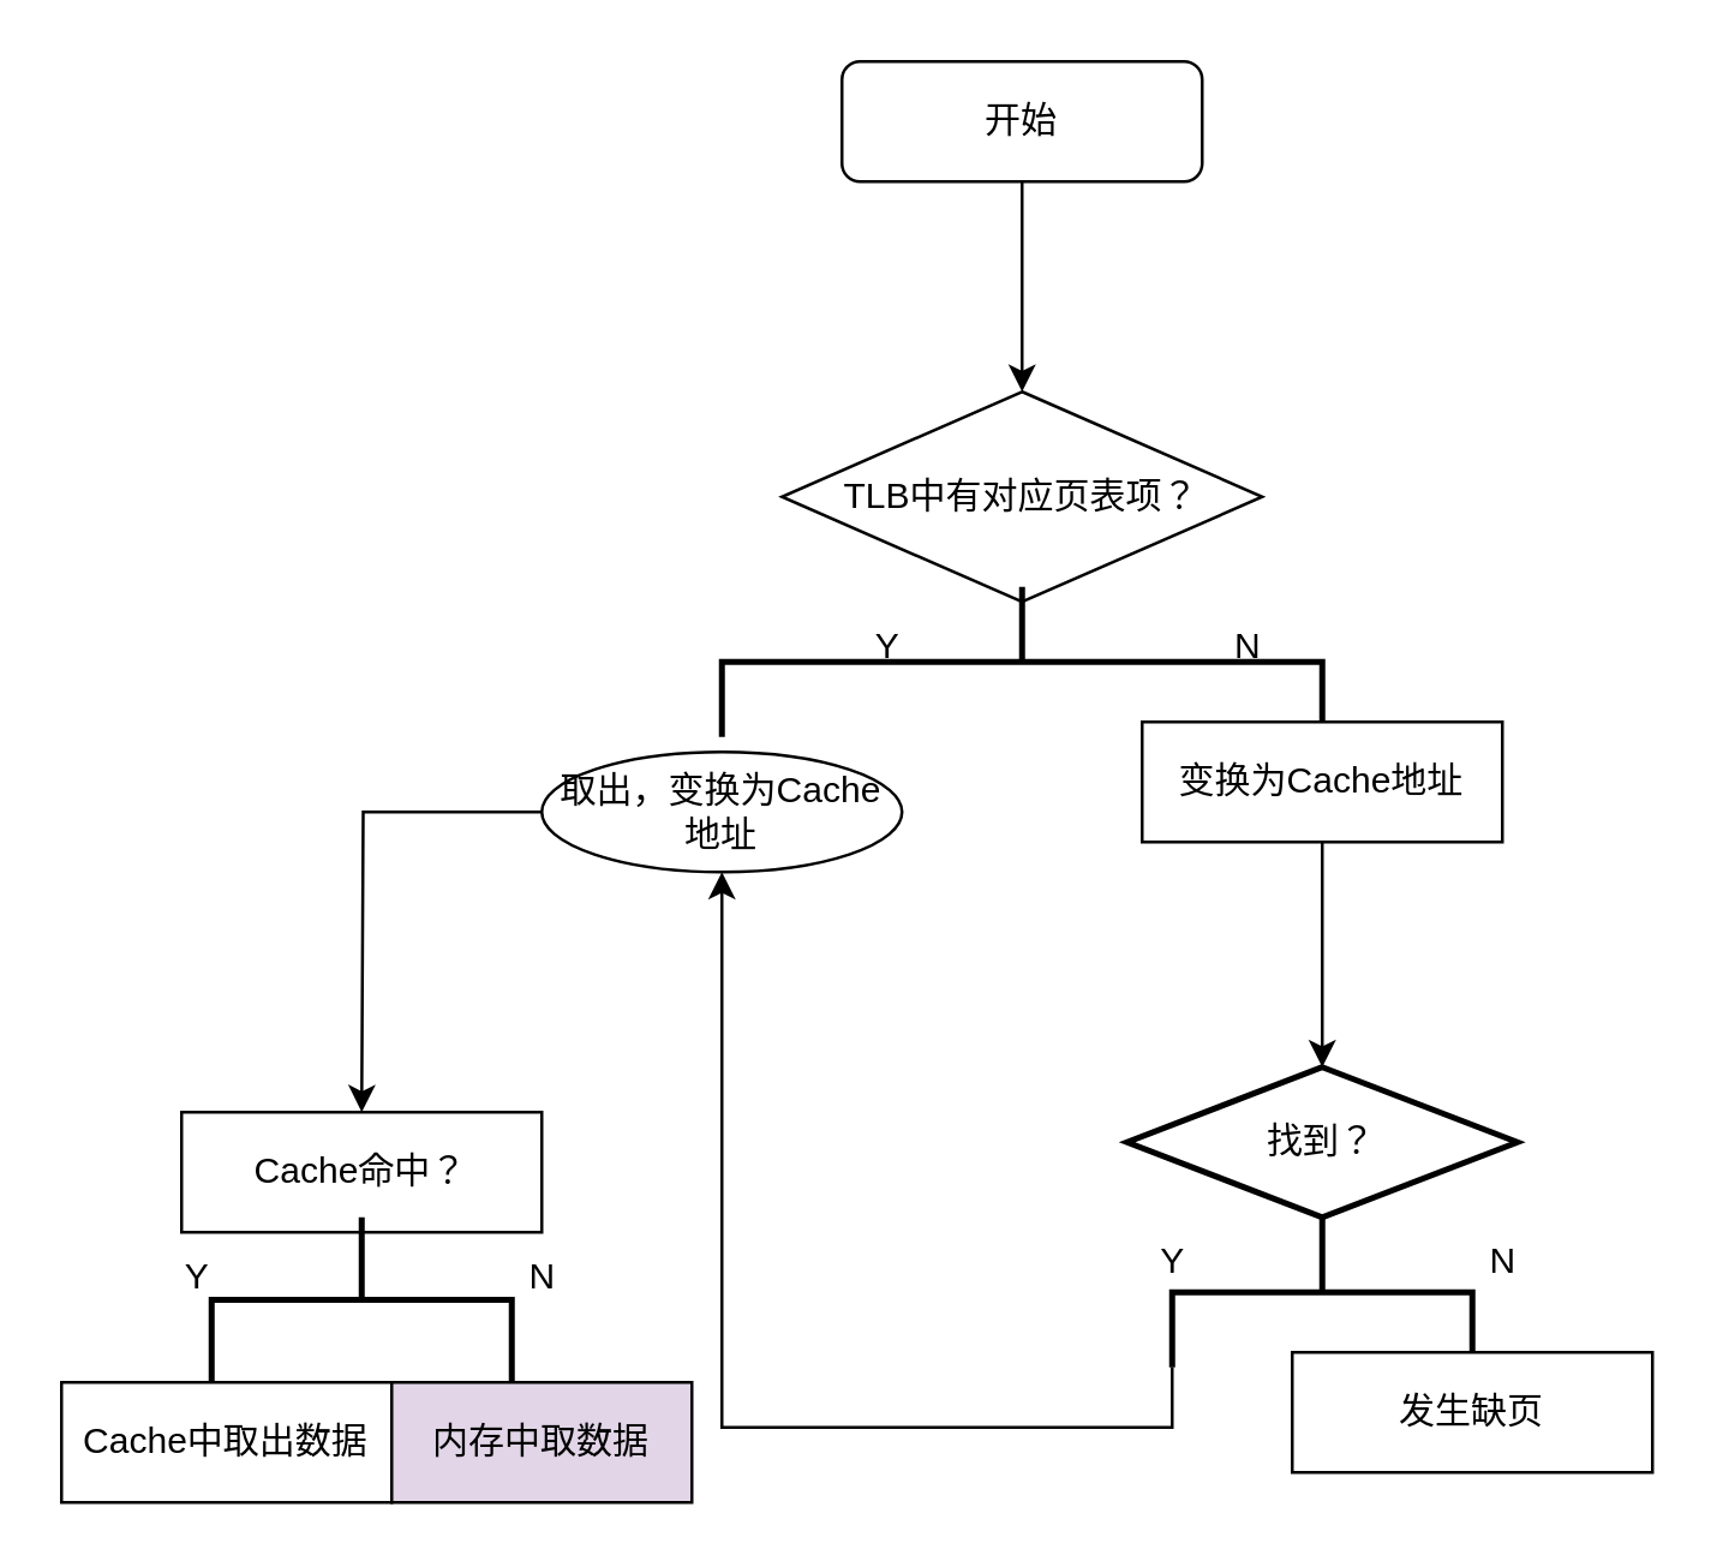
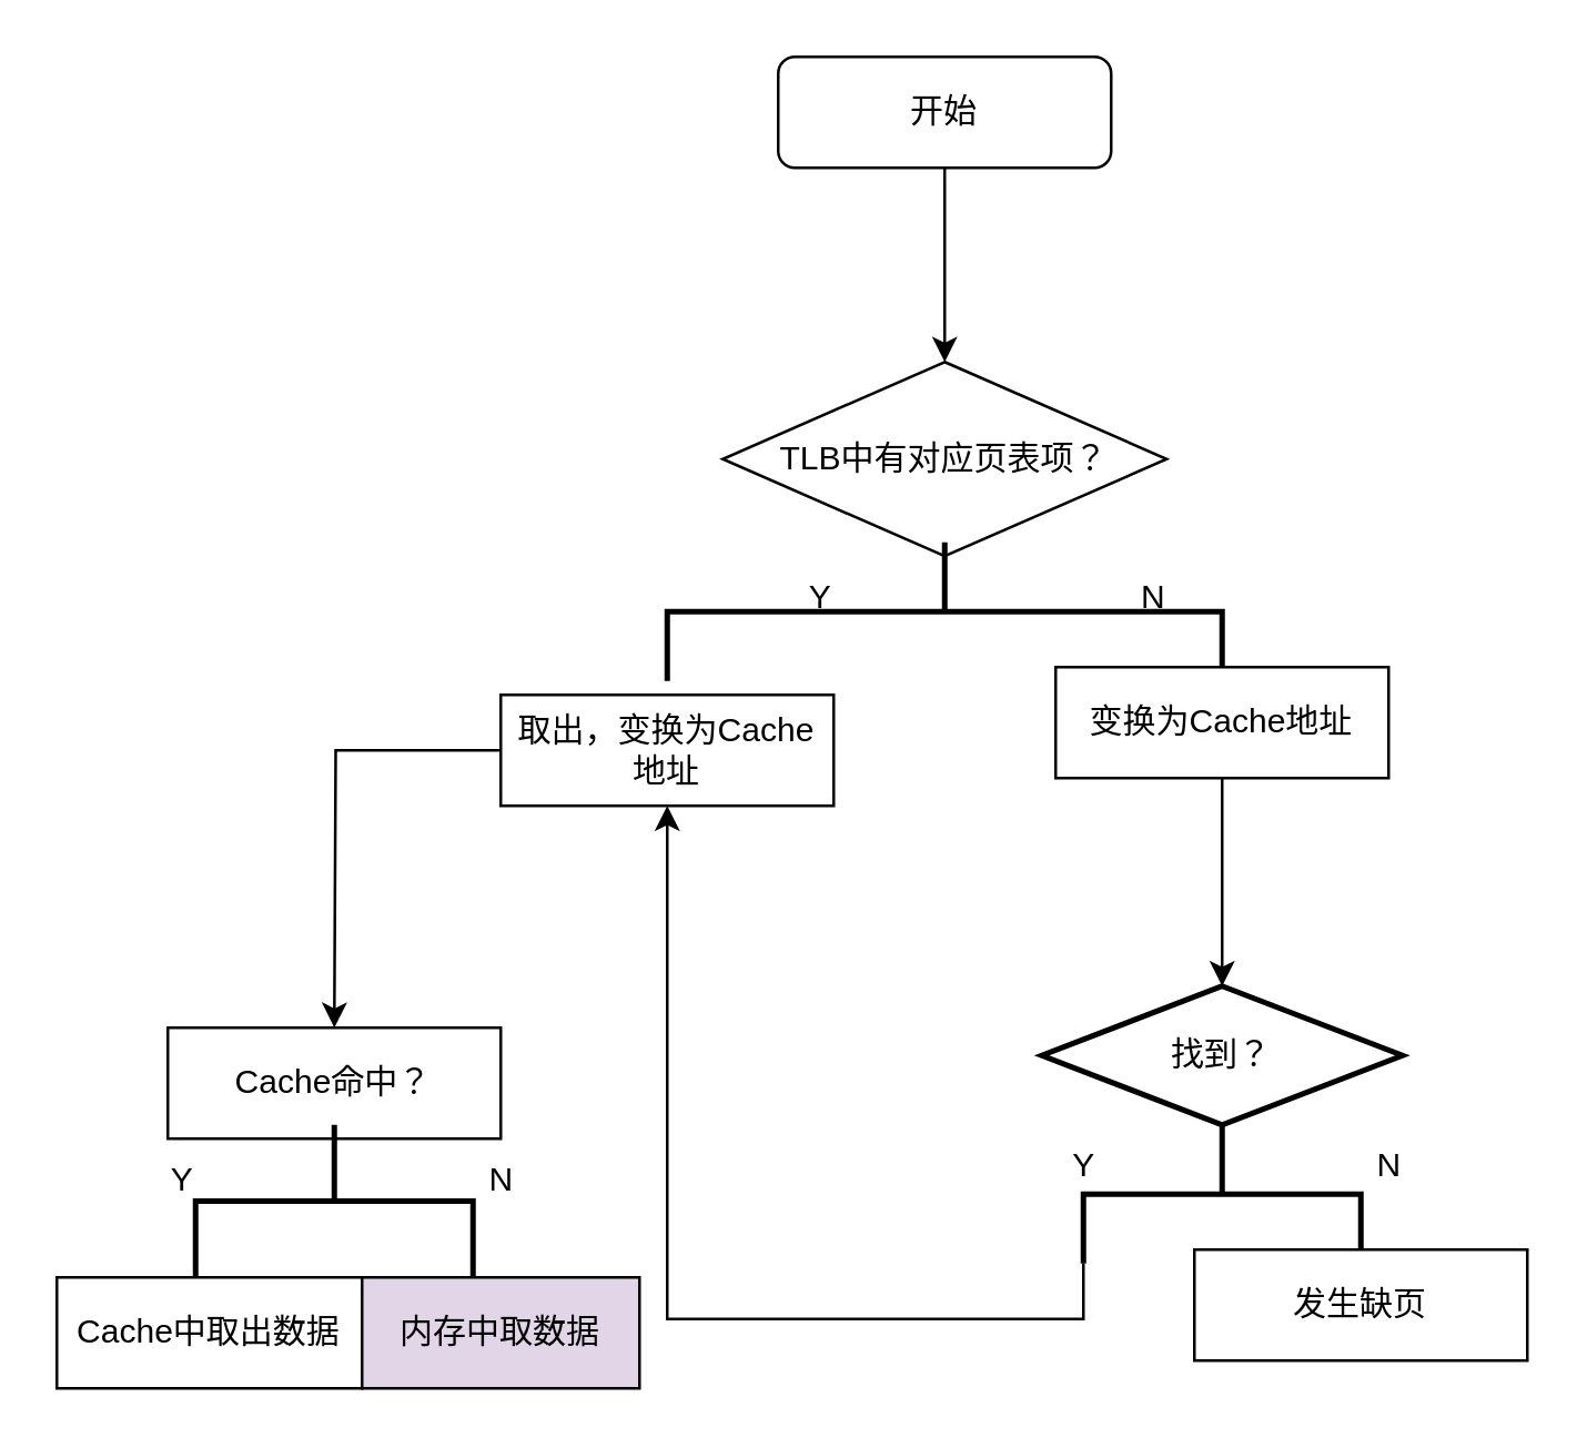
  <mxCell id="0" />
  <mxCell id="1" parent="0" />
  <mxCell id="2" value="开始" style="rounded=1;whiteSpace=wrap;html=1;" vertex="1" parent="1"><mxGeometry x="280" y="20" width="120" height="40" as="geometry" /></mxCell>
  <mxCell id="3" value="" style="endArrow=classic;html=1;rounded=0;exitX=0.5;exitY=1;exitDx=0;exitDy=0;" edge="1" parent="1" source="2"><mxGeometry width="50" height="50" relative="1" as="geometry"><mxPoint x="350" y="90" as="sourcePoint" /><mxPoint x="340" y="130" as="targetPoint" /></mxGeometry></mxCell>
  <mxCell id="4" value="TLB中有对应页表项？" style="rhombus;whiteSpace=wrap;html=1;" vertex="1" parent="1"><mxGeometry x="260" y="130" width="160" height="70" as="geometry" /></mxCell>
  <mxCell id="5" value="" style="strokeWidth=2;html=1;shape=mxgraph.flowchart.annotation_2;align=left;labelPosition=right;pointerEvents=1;rotation=90;" vertex="1" parent="1"><mxGeometry x="315" y="120" width="50" height="200" as="geometry" /></mxCell>
  <mxCell id="6" value="Y" style="text;html=1;align=center;verticalAlign=middle;resizable=0;points=[];autosize=1;strokeColor=none;fillColor=none;" vertex="1" parent="1"><mxGeometry x="280" y="200" width="30" height="30" as="geometry" /></mxCell>
  <mxCell id="7" value="N" style="text;html=1;align=center;verticalAlign=middle;resizable=0;points=[];autosize=1;strokeColor=none;fillColor=none;" vertex="1" parent="1"><mxGeometry x="400" y="200" width="30" height="30" as="geometry" /></mxCell>
  <mxCell id="8" style="edgeStyle=orthogonalEdgeStyle;rounded=0;orthogonalLoop=1;jettySize=auto;html=1;exitX=0;exitY=0.5;exitDx=0;exitDy=0;" edge="1" parent="1" source="9"><mxGeometry relative="1" as="geometry"><mxPoint x="120" y="370" as="targetPoint" /></mxGeometry></mxCell>
- <mxCell id="9" value="取出，变换为Cache地址" style="ellipse;whiteSpace=wrap;html=1;" vertex="1" parent="1"><mxGeometry x="180" y="250" width="120" height="40" as="geometry" /></mxCell>
+ <mxCell id="9" value="取出，变换为Cache地址" style="rounded=0;whiteSpace=wrap;html=1;" vertex="1" parent="1"><mxGeometry x="180" y="250" width="120" height="40" as="geometry" /></mxCell>
  <mxCell id="10" style="edgeStyle=orthogonalEdgeStyle;rounded=0;orthogonalLoop=1;jettySize=auto;html=1;exitX=0.5;exitY=1;exitDx=0;exitDy=0;entryX=0.5;entryY=0;entryDx=0;entryDy=0;entryPerimeter=0;" edge="1" parent="1" source="11" target="12"><mxGeometry relative="1" as="geometry" /></mxCell>
  <mxCell id="11" value="变换为Cache地址" style="rounded=0;whiteSpace=wrap;html=1;" vertex="1" parent="1"><mxGeometry x="380" y="240" width="120" height="40" as="geometry" /></mxCell>
  <mxCell id="12" value="找到？" style="strokeWidth=2;html=1;shape=mxgraph.flowchart.decision;whiteSpace=wrap;" vertex="1" parent="1"><mxGeometry x="375" y="355" width="130" height="50" as="geometry" /></mxCell>
  <mxCell id="13" style="edgeStyle=orthogonalEdgeStyle;rounded=0;orthogonalLoop=1;jettySize=auto;html=1;exitX=1;exitY=1;exitDx=0;exitDy=0;exitPerimeter=0;entryX=0.5;entryY=1;entryDx=0;entryDy=0;" edge="1" parent="1" source="14" target="9"><mxGeometry relative="1" as="geometry" /></mxCell>
  <mxCell id="14" value="" style="strokeWidth=2;html=1;shape=mxgraph.flowchart.annotation_2;align=left;labelPosition=right;pointerEvents=1;rotation=90;" vertex="1" parent="1"><mxGeometry x="415" y="380" width="50" height="100" as="geometry" /></mxCell>
  <mxCell id="15" value="Y" style="text;html=1;align=center;verticalAlign=middle;resizable=0;points=[];autosize=1;strokeColor=none;fillColor=none;" vertex="1" parent="1"><mxGeometry x="375" y="405" width="30" height="30" as="geometry" /></mxCell>
  <mxCell id="16" value="N" style="text;html=1;align=center;verticalAlign=middle;resizable=0;points=[];autosize=1;strokeColor=none;fillColor=none;" vertex="1" parent="1"><mxGeometry x="485" y="405" width="30" height="30" as="geometry" /></mxCell>
  <mxCell id="17" value="发生缺页" style="rounded=0;whiteSpace=wrap;html=1;" vertex="1" parent="1"><mxGeometry x="430" y="450" width="120" height="40" as="geometry" /></mxCell>
  <mxCell id="18" value="&lt;div&gt;Cache命中？&lt;/div&gt;" style="rounded=0;whiteSpace=wrap;html=1;" vertex="1" parent="1"><mxGeometry x="60" y="370" width="120" height="40" as="geometry" /></mxCell>
  <mxCell id="19" value="" style="strokeWidth=2;html=1;shape=mxgraph.flowchart.annotation_2;align=left;labelPosition=right;pointerEvents=1;rotation=90;" vertex="1" parent="1"><mxGeometry x="92.5" y="382.5" width="55" height="100" as="geometry" /></mxCell>
  <mxCell id="20" value="Y" style="text;html=1;align=center;verticalAlign=middle;resizable=0;points=[];autosize=1;strokeColor=none;fillColor=none;" vertex="1" parent="1"><mxGeometry x="50" y="410" width="30" height="30" as="geometry" /></mxCell>
  <mxCell id="21" value="&lt;div&gt;N&lt;/div&gt;" style="text;html=1;align=center;verticalAlign=middle;resizable=0;points=[];autosize=1;strokeColor=none;fillColor=none;" vertex="1" parent="1"><mxGeometry x="165" y="410" width="30" height="30" as="geometry" /></mxCell>
  <mxCell id="22" value="Cache中取出数据" style="rounded=0;whiteSpace=wrap;html=1;" vertex="1" parent="1"><mxGeometry x="20" y="460" width="110" height="40" as="geometry" /></mxCell>
  <mxCell id="23" value="内存中取数据" style="rounded=0;whiteSpace=wrap;html=1;fillColor=#e1d5e7;" vertex="1" parent="1"><mxGeometry x="130" y="460" width="100" height="40" as="geometry" /></mxCell>
